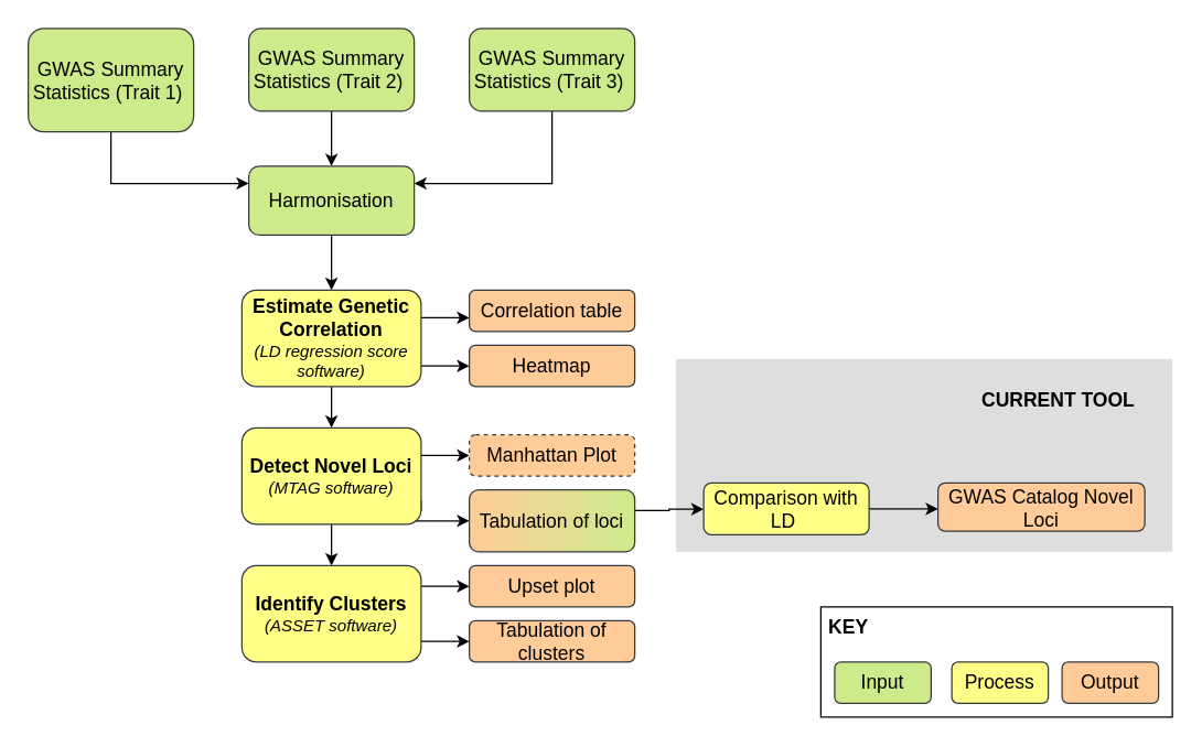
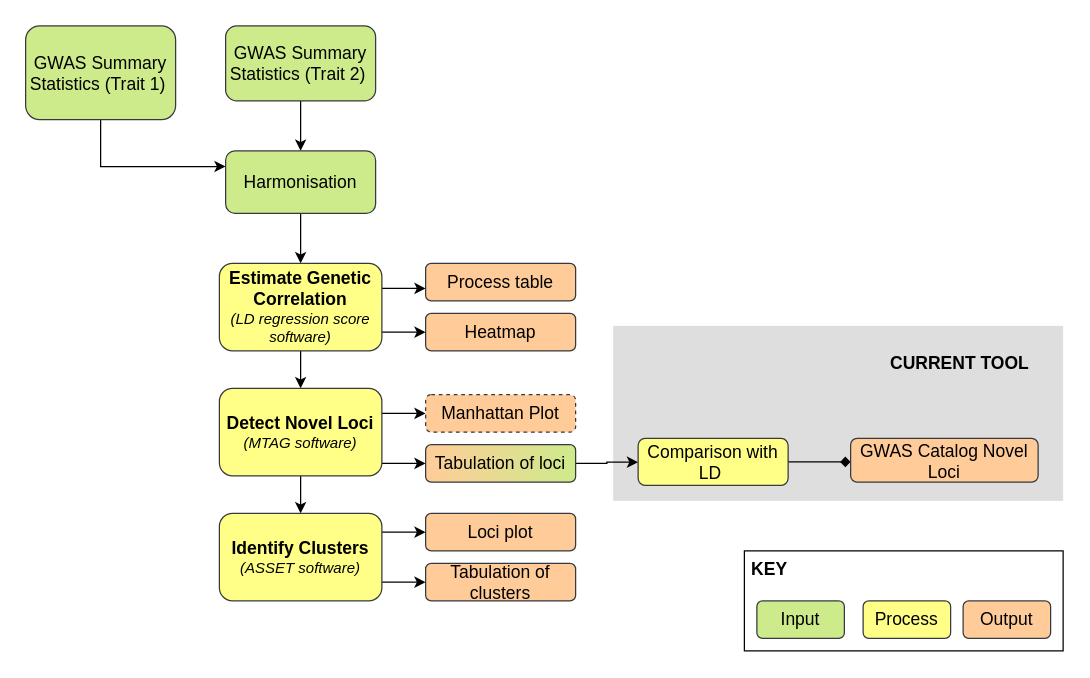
  <mxCell id="0" />
  <mxCell id="1" parent="0" />
  <mxCell id="2" value="" style="rounded=0;whiteSpace=wrap;html=1;fontSize=10;fillColor=#DEDEDE;strokeColor=none;fontColor=#333333;" vertex="1" parent="1"><mxGeometry x="490" y="260" width="360" height="140" as="geometry" /></mxCell>
  <mxCell id="3" style="edgeStyle=orthogonalEdgeStyle;rounded=0;orthogonalLoop=1;jettySize=auto;html=1;entryX=0;entryY=0.25;entryDx=0;entryDy=0;" edge="1" parent="1" source="4" target="10"><mxGeometry relative="1" as="geometry"><Array as="points"><mxPoint x="80" y="133" /><mxPoint x="180" y="133" /></Array></mxGeometry></mxCell>
  <mxCell id="4" value="&lt;font style=&quot;font-size: 14px&quot;&gt;GWAS Summary Statistics (Trait 1)&amp;nbsp;&lt;/font&gt;" style="rounded=1;whiteSpace=wrap;html=1;fillColor=#cdeb8b;strokeColor=#36393d;" vertex="1" parent="1"><mxGeometry x="20" y="20" width="120" height="75" as="geometry" /></mxCell>
  <mxCell id="5" value="" style="edgeStyle=orthogonalEdgeStyle;rounded=0;orthogonalLoop=1;jettySize=auto;html=1;" edge="1" parent="1" source="6" target="10"><mxGeometry relative="1" as="geometry" /></mxCell>
  <mxCell id="6" value="&lt;font style=&quot;font-size: 14px&quot;&gt;GWAS Summary Statistics (Trait 2)&amp;nbsp;&lt;/font&gt;" style="rounded=1;whiteSpace=wrap;html=1;fillColor=#cdeb8b;strokeColor=#36393d;" vertex="1" parent="1"><mxGeometry x="180" y="20" width="120" height="60" as="geometry" /></mxCell>
- <mxCell id="7" style="edgeStyle=orthogonalEdgeStyle;rounded=0;orthogonalLoop=1;jettySize=auto;html=1;entryX=1;entryY=0.25;entryDx=0;entryDy=0;" edge="1" parent="1" source="8" target="10"><mxGeometry relative="1" as="geometry"><Array as="points"><mxPoint x="400" y="133" /><mxPoint x="300" y="133" /></Array></mxGeometry></mxCell>
- <mxCell id="8" value="&lt;font style=&quot;font-size: 14px&quot;&gt;GWAS Summary Statistics (Trait 3)&amp;nbsp;&lt;/font&gt;" style="rounded=1;whiteSpace=wrap;html=1;fillColor=#cdeb8b;strokeColor=#36393d;" vertex="1" parent="1"><mxGeometry x="340" y="20" width="120" height="60" as="geometry" /></mxCell>
  <mxCell id="9" value="" style="edgeStyle=orthogonalEdgeStyle;rounded=0;orthogonalLoop=1;jettySize=auto;html=1;" edge="1" parent="1" source="10" target="14"><mxGeometry relative="1" as="geometry" /></mxCell>
  <mxCell id="10" value="&lt;font style=&quot;font-size: 14px&quot;&gt;Harmonisation&lt;/font&gt;" style="whiteSpace=wrap;html=1;rounded=1;fillColor=#cdeb8b;strokeColor=#36393d;" vertex="1" parent="1"><mxGeometry x="180" y="120" width="120" height="50" as="geometry" /></mxCell>
  <mxCell id="11" value="" style="edgeStyle=orthogonalEdgeStyle;rounded=0;orthogonalLoop=1;jettySize=auto;html=1;fontSize=10;" edge="1" parent="1" source="14" target="18"><mxGeometry relative="1" as="geometry" /></mxCell>
  <mxCell id="12" value="" style="edgeStyle=orthogonalEdgeStyle;rounded=0;orthogonalLoop=1;jettySize=auto;html=1;fontSize=10;exitX=1;exitY=0.642;exitDx=0;exitDy=0;exitPerimeter=0;entryX=0;entryY=0.5;entryDx=0;entryDy=0;" edge="1" parent="1" source="14" target="23"><mxGeometry relative="1" as="geometry"><Array as="points"><mxPoint x="300" y="265" /></Array></mxGeometry></mxCell>
  <mxCell id="13" value="" style="edgeStyle=orthogonalEdgeStyle;rounded=0;orthogonalLoop=1;jettySize=auto;html=1;fontSize=10;" edge="1" parent="1" source="14" target="22"><mxGeometry relative="1" as="geometry"><Array as="points"><mxPoint x="320" y="230" /><mxPoint x="320" y="230" /></Array></mxGeometry></mxCell>
  <mxCell id="14" value="&lt;font&gt;&lt;b style=&quot;font-size: 14px&quot;&gt;Estimate Genetic Correlation&lt;/b&gt;&lt;br&gt;&lt;i&gt;&lt;font style=&quot;font-size: 12px&quot;&gt;(LD regression score software)&lt;/font&gt;&lt;/i&gt;&lt;/font&gt;" style="whiteSpace=wrap;html=1;rounded=1;fillColor=#ffff88;strokeColor=#36393d;" vertex="1" parent="1"><mxGeometry x="175" y="210" width="130" height="70" as="geometry" /></mxCell>
  <mxCell id="15" value="" style="edgeStyle=orthogonalEdgeStyle;rounded=0;orthogonalLoop=1;jettySize=auto;html=1;fontSize=10;" edge="1" parent="1" source="18" target="21"><mxGeometry relative="1" as="geometry" /></mxCell>
  <mxCell id="16" value="" style="edgeStyle=orthogonalEdgeStyle;rounded=0;orthogonalLoop=1;jettySize=auto;html=1;fontSize=10;" edge="1" parent="1" source="18" target="24"><mxGeometry relative="1" as="geometry"><Array as="points"><mxPoint x="330" y="330" /><mxPoint x="330" y="330" /></Array></mxGeometry></mxCell>
  <mxCell id="17" value="" style="edgeStyle=orthogonalEdgeStyle;rounded=0;orthogonalLoop=1;jettySize=auto;html=1;fontSize=10;exitX=1;exitY=0.75;exitDx=0;exitDy=0;entryX=0;entryY=0.5;entryDx=0;entryDy=0;" edge="1" parent="1" source="18" target="26"><mxGeometry relative="1" as="geometry"><Array as="points"><mxPoint x="300" y="370" /></Array></mxGeometry></mxCell>
  <mxCell id="18" value="&lt;b style=&quot;font-size: 14px&quot;&gt;&lt;font style=&quot;font-size: 14px&quot;&gt;Detect Novel Loci&lt;/font&gt;&lt;/b&gt;&lt;i&gt;&lt;b style=&quot;font-size: 14px&quot;&gt;&lt;font style=&quot;font-size: 14px&quot;&gt;&lt;br&gt;&lt;/font&gt;&lt;/b&gt;&lt;font style=&quot;font-size: 12px&quot;&gt;(MTAG software)&lt;/font&gt;&lt;/i&gt;" style="whiteSpace=wrap;html=1;rounded=1;fillColor=#ffff88;strokeColor=#36393d;" vertex="1" parent="1"><mxGeometry x="175" y="310" width="130" height="70" as="geometry" /></mxCell>
  <mxCell id="19" value="" style="edgeStyle=orthogonalEdgeStyle;rounded=0;orthogonalLoop=1;jettySize=auto;html=1;fontSize=10;" edge="1" parent="1" source="21" target="27"><mxGeometry relative="1" as="geometry"><Array as="points"><mxPoint x="320" y="425" /><mxPoint x="320" y="425" /></Array></mxGeometry></mxCell>
  <mxCell id="20" value="" style="edgeStyle=orthogonalEdgeStyle;rounded=0;orthogonalLoop=1;jettySize=auto;html=1;fontSize=10;" edge="1" parent="1" source="21" target="28"><mxGeometry relative="1" as="geometry"><Array as="points"><mxPoint x="310" y="465" /><mxPoint x="310" y="465" /></Array></mxGeometry></mxCell>
  <mxCell id="21" value="&lt;b style=&quot;font-size: 14px&quot;&gt;Identify Clusters&lt;br&gt;&lt;/b&gt;&lt;i&gt;&lt;font style=&quot;font-size: 12px&quot;&gt;(ASSET software)&lt;/font&gt;&lt;/i&gt;" style="whiteSpace=wrap;html=1;rounded=1;fillColor=#ffff88;strokeColor=#36393d;" vertex="1" parent="1"><mxGeometry x="175" y="410" width="130" height="70" as="geometry" /></mxCell>
- <mxCell id="22" value="&lt;font style=&quot;font-size: 14px&quot;&gt;Correlation table&lt;/font&gt;" style="whiteSpace=wrap;html=1;rounded=1;fillColor=#ffcc99;strokeColor=#36393d;" vertex="1" parent="1"><mxGeometry x="340" y="210" width="120" height="30" as="geometry" /></mxCell>
+ <mxCell id="22" value="&lt;font style=&quot;font-size: 14px&quot;&gt;Process table&lt;/font&gt;" style="whiteSpace=wrap;html=1;rounded=1;fillColor=#ffcc99;strokeColor=#36393d;" vertex="1" parent="1"><mxGeometry x="340" y="210" width="120" height="30" as="geometry" /></mxCell>
  <mxCell id="23" value="&lt;font style=&quot;font-size: 14px&quot;&gt;Heatmap&lt;/font&gt;" style="whiteSpace=wrap;html=1;rounded=1;fillColor=#ffcc99;strokeColor=#36393d;" vertex="1" parent="1"><mxGeometry x="340" y="250" width="120" height="30" as="geometry" /></mxCell>
  <mxCell id="24" value="&lt;font style=&quot;font-size: 14px&quot;&gt;Manhattan Plot&lt;/font&gt;" style="whiteSpace=wrap;html=1;rounded=1;fillColor=#ffcc99;strokeColor=#36393d;dashed=1;" vertex="1" parent="1"><mxGeometry x="340" y="315" width="120" height="30" as="geometry" /></mxCell>
  <mxCell id="25" value="" style="edgeStyle=orthogonalEdgeStyle;rounded=0;orthogonalLoop=1;jettySize=auto;html=1;fontSize=10;" edge="1" parent="1" source="26" target="30"><mxGeometry relative="1" as="geometry"><Array as="points"><mxPoint x="485" y="370" /><mxPoint x="485" y="369" /></Array></mxGeometry></mxCell>
- <mxCell id="26" value="&lt;font style=&quot;font-size: 14px&quot;&gt;Tabulation of loci&lt;/font&gt;" style="whiteSpace=wrap;html=1;rounded=1;fillColor=#ffcc99;strokeColor=#36393d;gradientColor=#CDEB8B;gradientDirection=east;" vertex="1" parent="1"><mxGeometry x="340" y="355" width="120" height="45" as="geometry" /></mxCell>
- <mxCell id="27" value="&lt;font style=&quot;font-size: 14px&quot;&gt;Upset plot&lt;/font&gt;" style="whiteSpace=wrap;html=1;rounded=1;fillColor=#ffcc99;strokeColor=#36393d;" vertex="1" parent="1"><mxGeometry x="340" y="410" width="120" height="30" as="geometry" /></mxCell>
+ <mxCell id="26" value="&lt;font style=&quot;font-size: 14px&quot;&gt;Tabulation of loci&lt;/font&gt;" style="whiteSpace=wrap;html=1;rounded=1;fillColor=#ffcc99;strokeColor=#36393d;gradientColor=#CDEB8B;gradientDirection=east;" vertex="1" parent="1"><mxGeometry x="340" y="355" width="120" height="30" as="geometry" /></mxCell>
+ <mxCell id="27" value="&lt;font style=&quot;font-size: 14px&quot;&gt;Loci plot&lt;/font&gt;" style="whiteSpace=wrap;html=1;rounded=1;fillColor=#ffcc99;strokeColor=#36393d;" vertex="1" parent="1"><mxGeometry x="340" y="410" width="120" height="30" as="geometry" /></mxCell>
  <mxCell id="28" value="&lt;font style=&quot;font-size: 14px&quot;&gt;Tabulation of clusters&lt;/font&gt;" style="whiteSpace=wrap;html=1;rounded=1;fillColor=#ffcc99;strokeColor=#36393d;" vertex="1" parent="1"><mxGeometry x="340" y="450" width="120" height="30" as="geometry" /></mxCell>
- <mxCell id="29" value="" style="edgeStyle=orthogonalEdgeStyle;rounded=0;orthogonalLoop=1;jettySize=auto;html=1;fontSize=10;" edge="1" parent="1" source="30" target="31"><mxGeometry relative="1" as="geometry"><Array as="points"><mxPoint x="660" y="368" /><mxPoint x="660" y="368" /></Array></mxGeometry></mxCell>
+ <mxCell id="29" value="" style="edgeStyle=orthogonalEdgeStyle;rounded=0;orthogonalLoop=1;jettySize=auto;html=1;fontSize=10;endArrow=diamond;" edge="1" parent="1" source="30" target="31"><mxGeometry relative="1" as="geometry"><Array as="points"><mxPoint x="660" y="368" /><mxPoint x="660" y="368" /></Array></mxGeometry></mxCell>
  <mxCell id="30" value="&lt;font style=&quot;font-size: 14px&quot;&gt;Comparison with LD&amp;nbsp;&lt;/font&gt;" style="whiteSpace=wrap;html=1;rounded=1;fillColor=#ffff88;strokeColor=#36393d;" vertex="1" parent="1"><mxGeometry x="510" y="350" width="120" height="37.5" as="geometry" /></mxCell>
  <mxCell id="31" value="&lt;font style=&quot;font-size: 14px&quot;&gt;GWAS Catalog Novel Loci&lt;/font&gt;" style="whiteSpace=wrap;html=1;fillColor=#ffcc99;strokeColor=#36393d;rounded=1;" vertex="1" parent="1"><mxGeometry x="680" y="350" width="150" height="35" as="geometry" /></mxCell>
  <mxCell id="32" value="&lt;b&gt;&lt;font style=&quot;font-size: 14px&quot;&gt;CURRENT TOOL&lt;/font&gt;&lt;/b&gt;" style="rounded=0;whiteSpace=wrap;html=1;fontSize=10;strokeColor=none;fillColor=#DEDEDE;gradientColor=none;" vertex="1" parent="1"><mxGeometry x="705" y="280" width="125" height="20" as="geometry" /></mxCell>
  <mxCell id="33" value="Input" style="rounded=1;whiteSpace=wrap;html=1;fontSize=14;strokeColor=#36393d;fillColor=#cdeb8b;gradientDirection=east;" vertex="1" parent="1"><mxGeometry x="605" y="480" width="70" height="30" as="geometry" /></mxCell>
  <mxCell id="34" value="Process" style="rounded=1;whiteSpace=wrap;html=1;fontSize=14;strokeColor=#36393d;fillColor=#ffff88;gradientDirection=east;" vertex="1" parent="1"><mxGeometry x="690" y="480" width="70" height="30" as="geometry" /></mxCell>
  <mxCell id="35" value="Output" style="rounded=1;whiteSpace=wrap;html=1;fontSize=14;strokeColor=#36393d;fillColor=#ffcc99;gradientDirection=east;" vertex="1" parent="1"><mxGeometry x="770" y="480" width="70" height="30" as="geometry" /></mxCell>
  <mxCell id="36" value="&lt;b&gt;&lt;font style=&quot;font-size: 14px&quot;&gt;&amp;nbsp;KEY&lt;/font&gt;&lt;/b&gt;" style="rounded=0;whiteSpace=wrap;html=1;fontSize=10;strokeColor=#000000;fillColor=none;gradientColor=none;align=left;verticalAlign=top;" vertex="1" parent="1"><mxGeometry x="595" y="440" width="255" height="80" as="geometry" /></mxCell>
